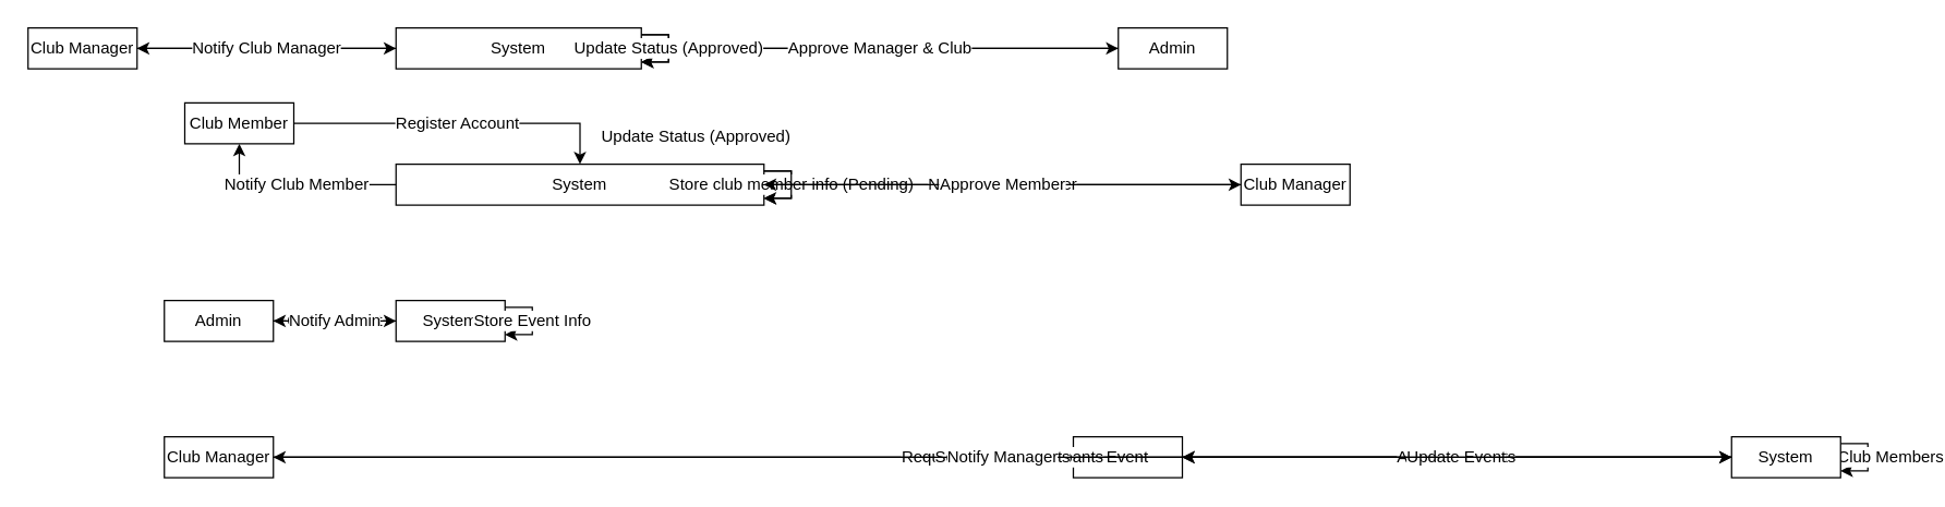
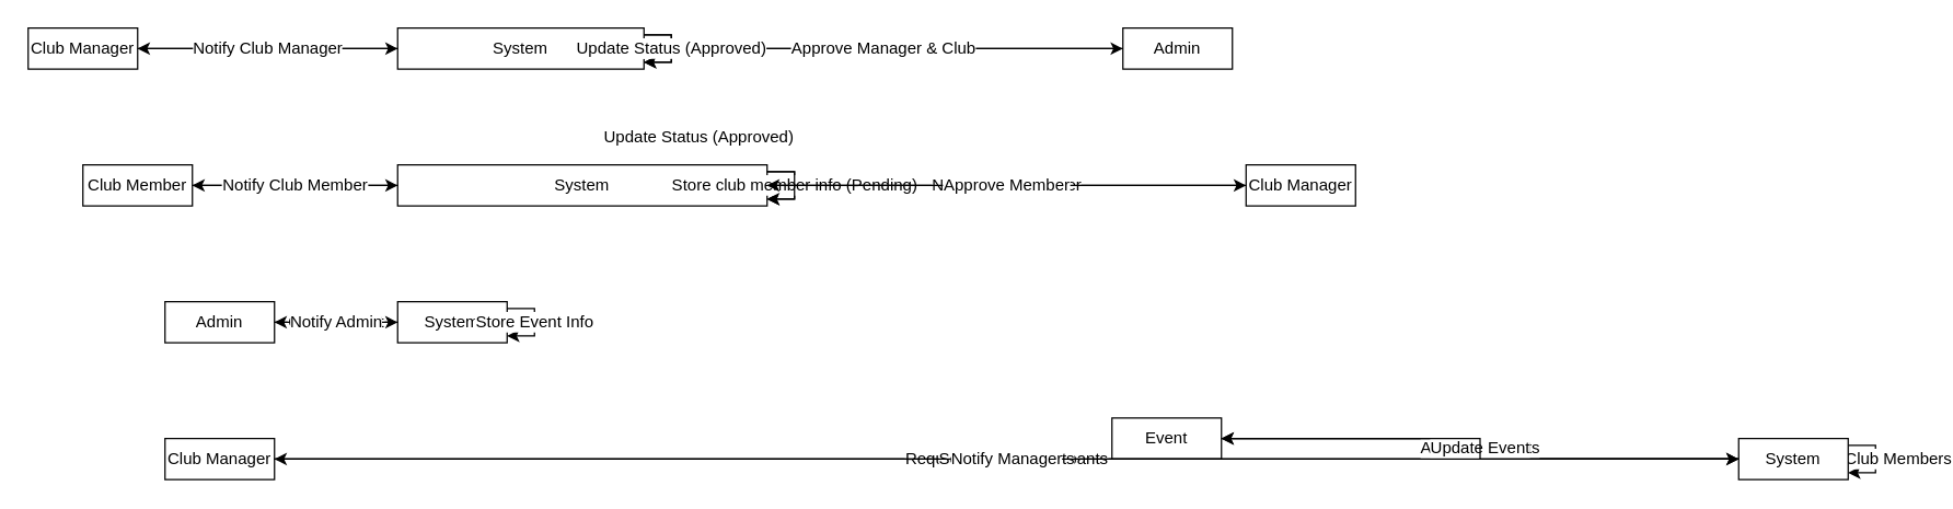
  <mxCell id="0" />
  <mxCell id="1" parent="0" />
  <mxCell id="2" value="Club Manager" style="rounded=0;whiteSpace=wrap;html=1;fontSize=12" parent="1" vertex="1"><mxGeometry x="20" y="20" width="80" height="30" as="geometry" /></mxCell>
  <mxCell id="3" value="System" style="rounded=0;whiteSpace=wrap;html=1;fontSize=12" parent="1" vertex="1"><mxGeometry x="290" y="20" width="180" height="30" as="geometry" /></mxCell>
  <mxCell id="4" value="Admin" style="rounded=0;whiteSpace=wrap;html=1;fontSize=12" parent="1" vertex="1"><mxGeometry x="820" y="20" width="80" height="30" as="geometry" /></mxCell>
  <mxCell id="5" value="Register Account" style="edgeStyle=orthogonalEdgeStyle;rounded=0;orthogonalLoop=1;html=1;fontSize=12" parent="1" source="2" target="3" edge="1"><mxGeometry relative="1" as="geometry" /></mxCell>
  <mxCell id="6" value="Store club info (Pending)" style="edgeStyle=orthogonalEdgeStyle;rounded=0;orthogonalLoop=1;html=1;fontSize=12" parent="1" source="3" target="3" edge="1"><mxGeometry relative="1" as="geometry" /></mxCell>
  <mxCell id="7" value="Notify Admin" style="edgeStyle=orthogonalEdgeStyle;rounded=0;orthogonalLoop=1;html=1;fontSize=12" parent="1" source="3" target="4" edge="1"><mxGeometry relative="1" as="geometry" /></mxCell>
  <mxCell id="8" value="Approve Manager &amp; Club" style="edgeStyle=orthogonalEdgeStyle;rounded=0;orthogonalLoop=1;html=1;fontSize=12" parent="1" source="4" target="3" edge="1"><mxGeometry relative="1" as="geometry" /></mxCell>
  <mxCell id="9" value="Update Status (Approved)" style="edgeStyle=orthogonalEdgeStyle;rounded=0;orthogonalLoop=1;html=1;fontSize=12" parent="1" source="3" target="3" edge="1"><mxGeometry relative="1" as="geometry" /></mxCell>
  <mxCell id="10" value="Notify Club Manager" style="edgeStyle=orthogonalEdgeStyle;rounded=0;orthogonalLoop=1;html=1;fontSize=12" parent="1" source="3" target="2" edge="1"><mxGeometry relative="1" as="geometry" /></mxCell>
- <mxCell id="11" value="Club Member" style="rounded=0;whiteSpace=wrap;html=1;fontSize=12" parent="1" vertex="1"><mxGeometry x="135" y="75" width="80" height="30" as="geometry" /></mxCell>
+ <mxCell id="11" value="Club Member" style="rounded=0;whiteSpace=wrap;html=1;fontSize=12" parent="1" vertex="1"><mxGeometry x="60" y="120" width="80" height="30" as="geometry" /></mxCell>
  <mxCell id="12" value="System" style="rounded=0;whiteSpace=wrap;html=1;fontSize=12" parent="1" vertex="1"><mxGeometry x="290" y="120" width="270" height="30" as="geometry" /></mxCell>
  <mxCell id="13" value="Club Manager" style="rounded=0;whiteSpace=wrap;html=1;fontSize=12" parent="1" vertex="1"><mxGeometry x="910" y="120" width="80" height="30" as="geometry" /></mxCell>
  <mxCell id="14" value="Register Account" style="edgeStyle=orthogonalEdgeStyle;rounded=0;orthogonalLoop=1;html=1;fontSize=12" parent="1" source="11" target="12" edge="1"><mxGeometry relative="1" as="geometry" /></mxCell>
  <mxCell id="15" value="Store club member info (Pending)" style="edgeStyle=orthogonalEdgeStyle;rounded=0;orthogonalLoop=1;html=1;fontSize=12" parent="1" source="12" target="12" edge="1"><mxGeometry relative="1" as="geometry" /></mxCell>
  <mxCell id="16" value="Notify Club Manager" style="edgeStyle=orthogonalEdgeStyle;rounded=0;orthogonalLoop=1;html=1;fontSize=12" parent="1" source="12" target="13" edge="1"><mxGeometry relative="1" as="geometry" /></mxCell>
  <mxCell id="17" value="Approve Member" style="edgeStyle=orthogonalEdgeStyle;rounded=0;orthogonalLoop=1;html=1;fontSize=12" parent="1" source="13" target="12" edge="1"><mxGeometry relative="1" as="geometry" /></mxCell>
  <mxCell id="18" value="Update Status (Approved)" style="edgeStyle=orthogonalEdgeStyle;rounded=0;orthogonalLoop=1;html=1;fontSize=12" parent="1" source="12" target="12" edge="1"><mxGeometry x="-1" y="56" relative="1" as="geometry"><mxPoint x="-50" y="31" as="offset" /></mxGeometry></mxCell>
  <mxCell id="19" value="Notify Club Member" style="edgeStyle=orthogonalEdgeStyle;rounded=0;orthogonalLoop=1;html=1;fontSize=12" parent="1" source="12" target="11" edge="1"><mxGeometry relative="1" as="geometry" /></mxCell>
  <mxCell id="20" value="Admin" style="rounded=0;whiteSpace=wrap;html=1;fontSize=12" parent="1" vertex="1"><mxGeometry x="120" y="220" width="80" height="30" as="geometry" /></mxCell>
  <mxCell id="21" value="System" style="rounded=0;whiteSpace=wrap;html=1;fontSize=12" parent="1" vertex="1"><mxGeometry x="290" y="220" width="80" height="30" as="geometry" /></mxCell>
  <mxCell id="22" value="Create Event" style="edgeStyle=orthogonalEdgeStyle;rounded=0;orthogonalLoop=1;html=1;fontSize=12" parent="1" source="20" target="21" edge="1"><mxGeometry relative="1" as="geometry" /></mxCell>
  <mxCell id="23" value="Store Event Info" style="edgeStyle=orthogonalEdgeStyle;rounded=0;orthogonalLoop=1;html=1;fontSize=12" parent="1" source="21" target="21" edge="1"><mxGeometry relative="1" as="geometry" /></mxCell>
  <mxCell id="24" value="Notify Admin" style="edgeStyle=orthogonalEdgeStyle;rounded=0;orthogonalLoop=1;html=1;fontSize=12" parent="1" source="21" target="20" edge="1"><mxGeometry relative="1" as="geometry" /></mxCell>
  <mxCell id="25" value="Club Manager" style="rounded=0;whiteSpace=wrap;html=1;fontSize=12" parent="1" vertex="1"><mxGeometry x="120" y="320" width="80" height="30" as="geometry" /></mxCell>
- <mxCell id="26" value="Event" style="rounded=0;whiteSpace=wrap;html=1;fontSize=12" parent="1" vertex="1"><mxGeometry x="787" y="320" width="80" height="30" as="geometry" /></mxCell>
+ <mxCell id="26" value="Event" style="rounded=0;whiteSpace=wrap;html=1;fontSize=12" parent="1" vertex="1"><mxGeometry x="812" y="305" width="80" height="30" as="geometry" /></mxCell>
  <mxCell id="27" value="Request to Add Participants" style="edgeStyle=orthogonalEdgeStyle;rounded=0;orthogonalLoop=1;html=1;fontSize=12" parent="1" source="25" target="34" edge="1"><mxGeometry relative="1" as="geometry" /></mxCell>
  <mxCell id="28" value="Fetch Club Members" style="edgeStyle=orthogonalEdgeStyle;rounded=0;orthogonalLoop=1;html=1;fontSize=12" parent="1" source="34" target="34" edge="1"><mxGeometry relative="1" as="geometry" /></mxCell>
  <mxCell id="29" value="Select Participants" style="edgeStyle=orthogonalEdgeStyle;rounded=0;orthogonalLoop=1;html=1;fontSize=12" parent="1" source="25" target="34" edge="1"><mxGeometry relative="1" as="geometry" /></mxCell>
  <mxCell id="30" value="Add Participants" style="edgeStyle=orthogonalEdgeStyle;rounded=0;orthogonalLoop=1;html=1;fontSize=12" parent="1" source="34" target="26" edge="1"><mxGeometry relative="1" as="geometry" /></mxCell>
  <mxCell id="31" value="Update Event" style="edgeStyle=orthogonalEdgeStyle;rounded=0;orthogonalLoop=1;html=1;fontSize=12;startArrow=none;" parent="1" source="34" target="26" edge="1"><mxGeometry relative="1" as="geometry" /></mxCell>
  <mxCell id="32" value="Notify Manager" style="edgeStyle=orthogonalEdgeStyle;rounded=0;orthogonalLoop=1;html=1;fontSize=12" parent="1" source="34" target="25" edge="1"><mxGeometry relative="1" as="geometry" /></mxCell>
  <mxCell id="33" value="" style="edgeStyle=orthogonalEdgeStyle;rounded=0;orthogonalLoop=1;html=1;fontSize=12;endArrow=none;" edge="1" parent="1" source="26" target="34"><mxGeometry relative="1" as="geometry"><mxPoint x="867" y="325" as="sourcePoint" /><mxPoint x="867" y="345" as="targetPoint" /></mxGeometry></mxCell>
  <mxCell id="34" value="System" style="rounded=0;whiteSpace=wrap;html=1;fontSize=12" parent="1" vertex="1"><mxGeometry x="1270" y="320" width="80" height="30" as="geometry" /></mxCell>
